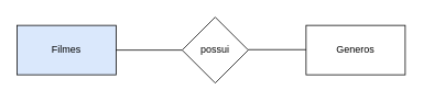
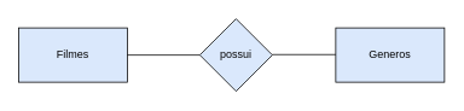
  <mxCell id="0" />
  <mxCell id="1" parent="0" />
  <mxCell id="2" value="Filmes" style="rounded=0;whiteSpace=wrap;html=1;fillColor=#dae8fc;" vertex="1" parent="1"><mxGeometry x="20" y="30" width="120" height="60" as="geometry" /></mxCell>
  <mxCell id="3" value="" style="endArrow=none;html=1;" edge="1" parent="1" target="4"><mxGeometry width="50" height="50" relative="1" as="geometry"><mxPoint x="140" y="60" as="sourcePoint" /><mxPoint x="200" y="60" as="targetPoint" /></mxGeometry></mxCell>
- <mxCell id="4" value="possui" style="rhombus;whiteSpace=wrap;html=1;" vertex="1" parent="1"><mxGeometry x="220" y="20" width="80" height="80" as="geometry" /></mxCell>
+ <mxCell id="4" value="possui" style="rhombus;whiteSpace=wrap;html=1;fillColor=#dae8fc;" vertex="1" parent="1"><mxGeometry x="220" y="20" width="80" height="80" as="geometry" /></mxCell>
  <mxCell id="5" value="" style="endArrow=none;html=1;" edge="1" parent="1"><mxGeometry width="50" height="50" relative="1" as="geometry"><mxPoint x="300" y="59.5" as="sourcePoint" /><mxPoint x="380" y="59.5" as="targetPoint" /></mxGeometry></mxCell>
- <mxCell id="6" value="Generos" style="rounded=0;whiteSpace=wrap;html=1;" vertex="1" parent="1"><mxGeometry x="370" y="30" width="120" height="60" as="geometry" /></mxCell>
+ <mxCell id="6" value="Generos" style="rounded=0;whiteSpace=wrap;html=1;fillColor=#dae8fc;" vertex="1" parent="1"><mxGeometry x="370" y="30" width="120" height="60" as="geometry" /></mxCell>
